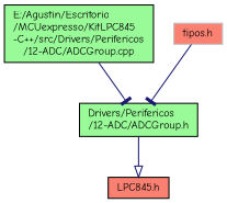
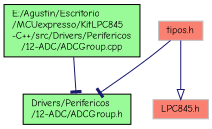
  digraph {
    fontname="Comic Neue"
    node [color=black fillcolor=palegreen fontname="Comic Neue" fontsize=10 shape=record style=filled]
    edge [arrowhead=tee color=midnightblue fontname="Comic Neue" fontsize=10 labelfontname=Helvetica labelfontsize=10 style=solid]
    n1 [fontcolor=black height=0.2 label="E:/Agustin/Escritorio\l/MCUexpresso/KitLPC845\l-C++/src/Drivers/Perifericos\l/12-ADC/ADCGroup.cpp" width=0.4]
    n2 [height=0.2 label="Drivers/Perifericos\l/12-ADC/ADCGroup.h" width=0.4]
-   n3 [fillcolor=salmon height=0.2 label="LPC845.h" width=0.4]
+   n3 [color=grey75 fillcolor=salmon height=0.2 label="LPC845.h" width=0.4]
    n4 [color=grey75 fillcolor=salmon height=0.2 label="tipos.h" width=0.4]
    n1 -> n2
-   n2 -> n3 [arrowhead=onormal]
+   n4 -> n3 [arrowhead=onormal]
    n4 -> n2
  }
